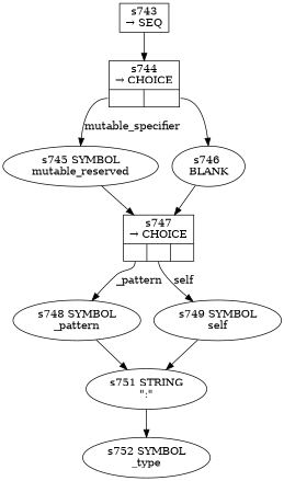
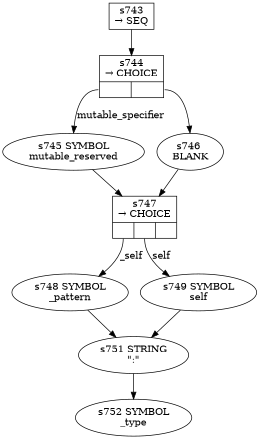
  digraph {
    rankdir=TB
    n1 [fixedsize=false label="s743\n&rarr; SEQ" peripheries=1 shape=record]
    n2 [fixedsize=false label="{s744\n&rarr; CHOICE|{<p0>|<p1>}}" peripheries=1 shape=record]
    n3 [label="s745 SYMBOL\nmutable_reserved"]
    n4 [label="s746 \nBLANK"]
    n5 [fixedsize=false label="{s747\n&rarr; CHOICE|{<p0>|<p1>|<p2>}}" peripheries=1 shape=record]
    n6 [label="s748 SYMBOL\n_pattern"]
    n7 [label="s749 SYMBOL\nself"]
    n8 [label="s751 STRING\n\":\""]
    n9 [label="s752 SYMBOL\n_type"]
    n1 -> n2
    n2 -> n3 [label=mutable_specifier tailport=p0]
    n2 -> n4 [tailport=p1]
    n3 -> n5
    n4 -> n5
-   n5 -> n6 [label=_pattern tailport=p0]
+   n5 -> n6 [label=_self tailport=p0]
    n5 -> n7 [label=self tailport=p1]
    n6 -> n8
    n7 -> n8
    n8 -> n9
  }
